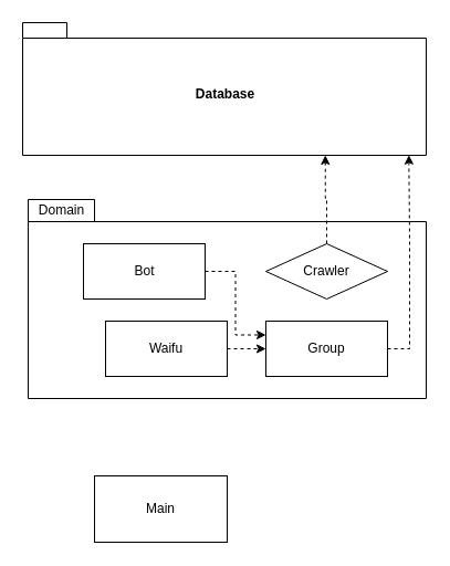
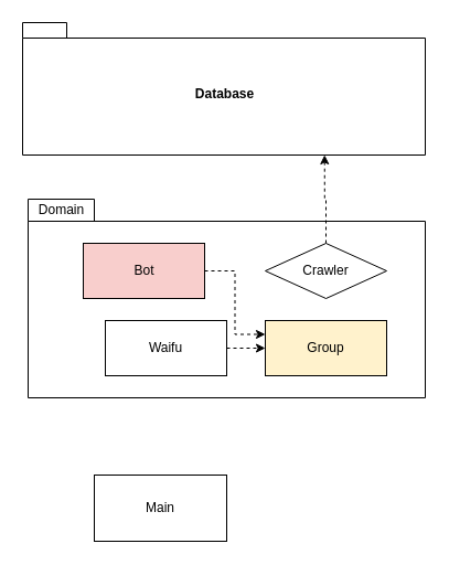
  <mxCell id="0" />
  <mxCell id="1" parent="0" />
  <mxCell id="2" value="Database" style="shape=folder;fontStyle=1;spacingTop=10;tabWidth=40;tabHeight=14;tabPosition=left;html=1;" parent="1" vertex="1"><mxGeometry x="20" y="20" width="365" height="120" as="geometry" /></mxCell>
  <mxCell id="3" value="" style="shape=folder;fontStyle=1;spacingTop=10;tabWidth=60;tabHeight=20;tabPosition=left;html=1;" parent="1" vertex="1"><mxGeometry x="25" y="180" width="360" height="180" as="geometry" /></mxCell>
  <mxCell id="4" style="edgeStyle=orthogonalEdgeStyle;rounded=0;orthogonalLoop=1;jettySize=auto;html=1;exitX=1;exitY=0.5;exitDx=0;exitDy=0;entryX=0;entryY=0.25;entryDx=0;entryDy=0;dashed=1;" edge="1" parent="1" source="5" target="11"><mxGeometry relative="1" as="geometry" /></mxCell>
- <mxCell id="5" value="Bot" style="html=1;" parent="1" vertex="1"><mxGeometry x="75" y="220" width="110" height="50" as="geometry" /></mxCell>
+ <mxCell id="5" value="Bot" style="html=1;fillColor=#f8cecc;" parent="1" vertex="1"><mxGeometry x="75" y="220" width="110" height="50" as="geometry" /></mxCell>
  <mxCell id="6" style="edgeStyle=orthogonalEdgeStyle;rounded=0;orthogonalLoop=1;jettySize=auto;html=1;exitX=0.5;exitY=0;exitDx=0;exitDy=0;entryX=0.75;entryY=1;entryDx=0;entryDy=0;entryPerimeter=0;dashed=1;" edge="1" parent="1" source="7" target="2"><mxGeometry relative="1" as="geometry" /></mxCell>
  <mxCell id="7" value="Crawler" style="rhombus;whiteSpace=wrap;html=1;" vertex="1" parent="1"><mxGeometry x="240" y="220" width="110" height="50" as="geometry" /></mxCell>
  <mxCell id="8" style="edgeStyle=orthogonalEdgeStyle;rounded=0;orthogonalLoop=1;jettySize=auto;html=1;exitX=1;exitY=0.5;exitDx=0;exitDy=0;entryX=0;entryY=0.5;entryDx=0;entryDy=0;dashed=1;" edge="1" parent="1" source="9" target="11"><mxGeometry relative="1" as="geometry" /></mxCell>
  <mxCell id="9" value="Waifu" style="rounded=0;whiteSpace=wrap;html=1;" vertex="1" parent="1"><mxGeometry x="95" y="290" width="110" height="50" as="geometry" /></mxCell>
- <mxCell id="10" style="edgeStyle=orthogonalEdgeStyle;rounded=0;orthogonalLoop=1;jettySize=auto;html=1;exitX=1;exitY=0.5;exitDx=0;exitDy=0;entryX=0.957;entryY=0.998;entryDx=0;entryDy=0;entryPerimeter=0;dashed=1;" edge="1" parent="1" source="11" target="2"><mxGeometry relative="1" as="geometry" /></mxCell>
- <mxCell id="11" value="Group" style="rounded=0;whiteSpace=wrap;html=1;" vertex="1" parent="1"><mxGeometry x="240" y="290" width="110" height="50" as="geometry" /></mxCell>
+ <mxCell id="11" value="Group" style="rounded=0;whiteSpace=wrap;html=1;fillColor=#fff2cc;" vertex="1" parent="1"><mxGeometry x="240" y="290" width="110" height="50" as="geometry" /></mxCell>
  <mxCell id="12" value="Main" style="rounded=0;whiteSpace=wrap;html=1;" vertex="1" parent="1"><mxGeometry x="85" y="430" width="120" height="60" as="geometry" /></mxCell>
  <mxCell id="13" value="Domain" style="text;html=1;align=center;verticalAlign=middle;resizable=0;points=[];autosize=1;" vertex="1" parent="1"><mxGeometry x="25" y="180" width="60" height="20" as="geometry" /></mxCell>
